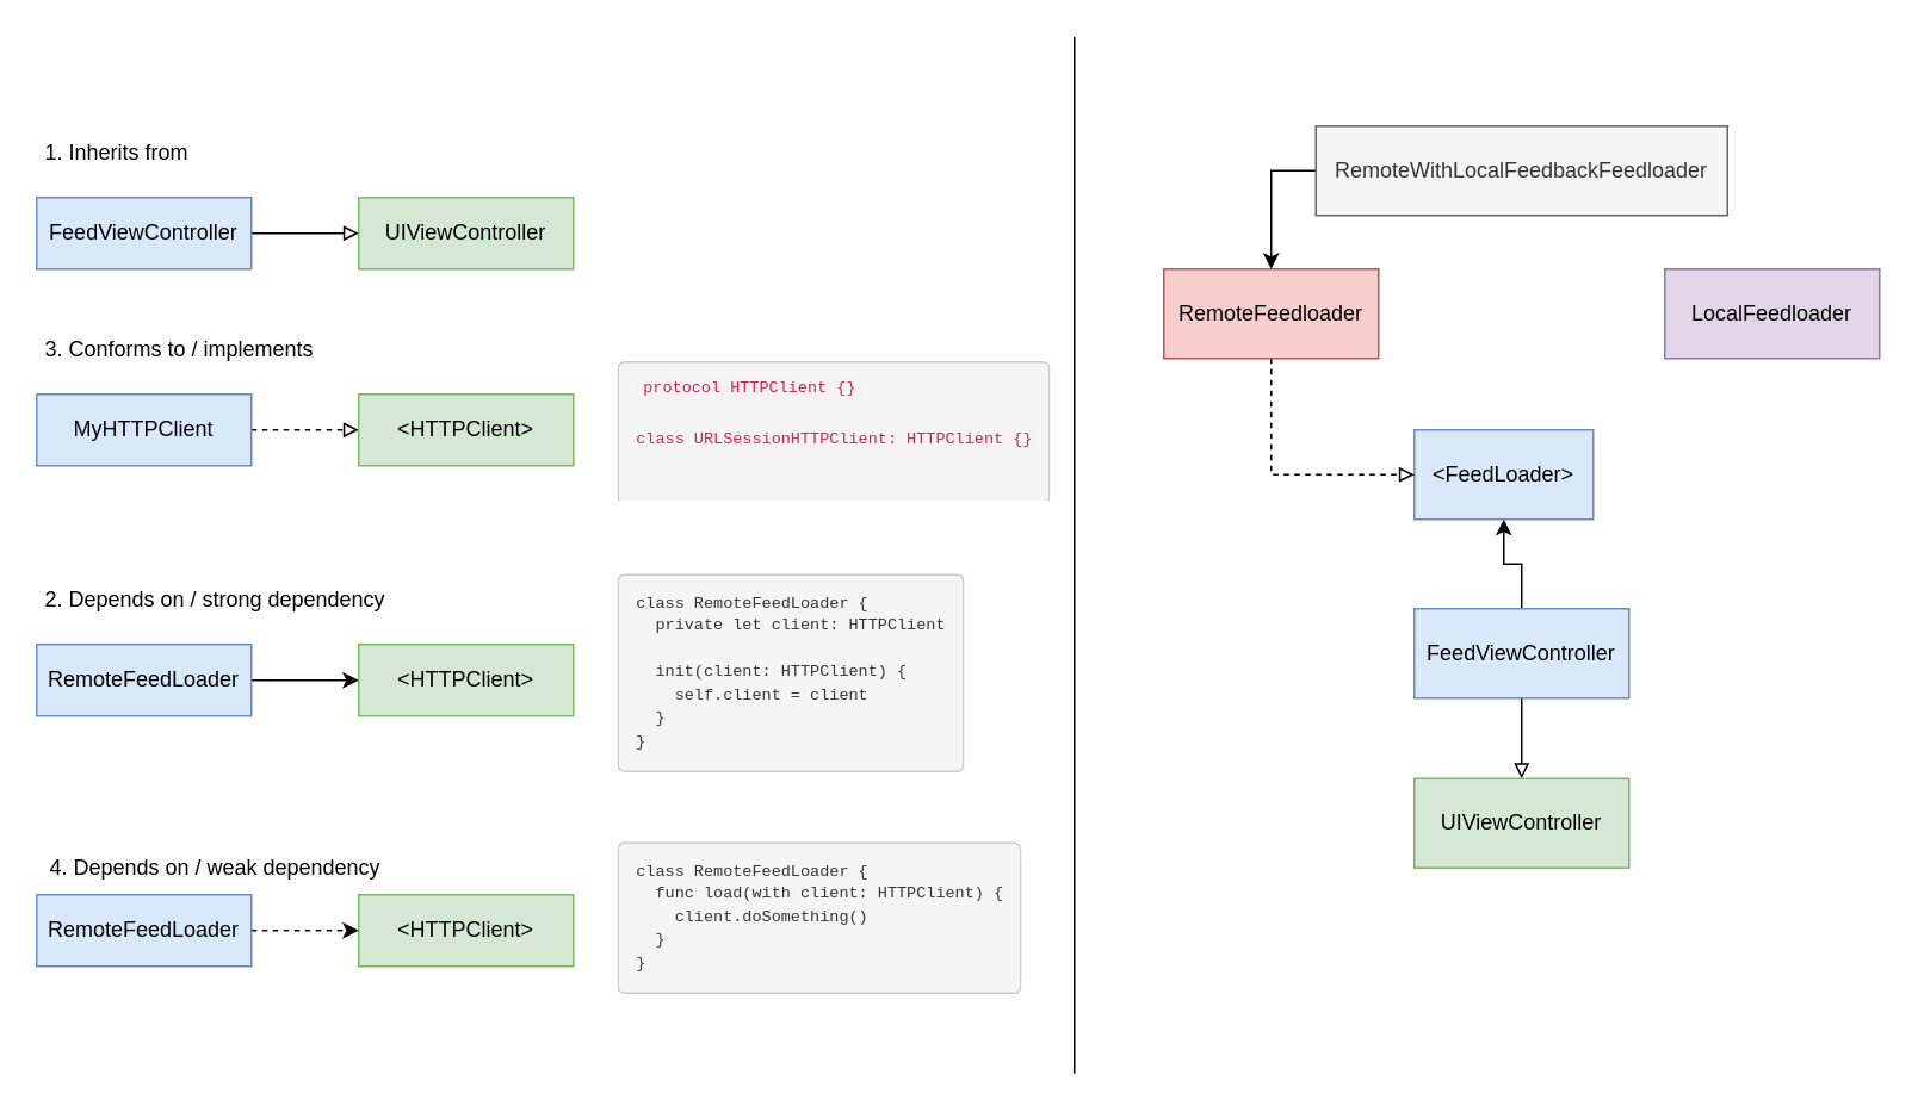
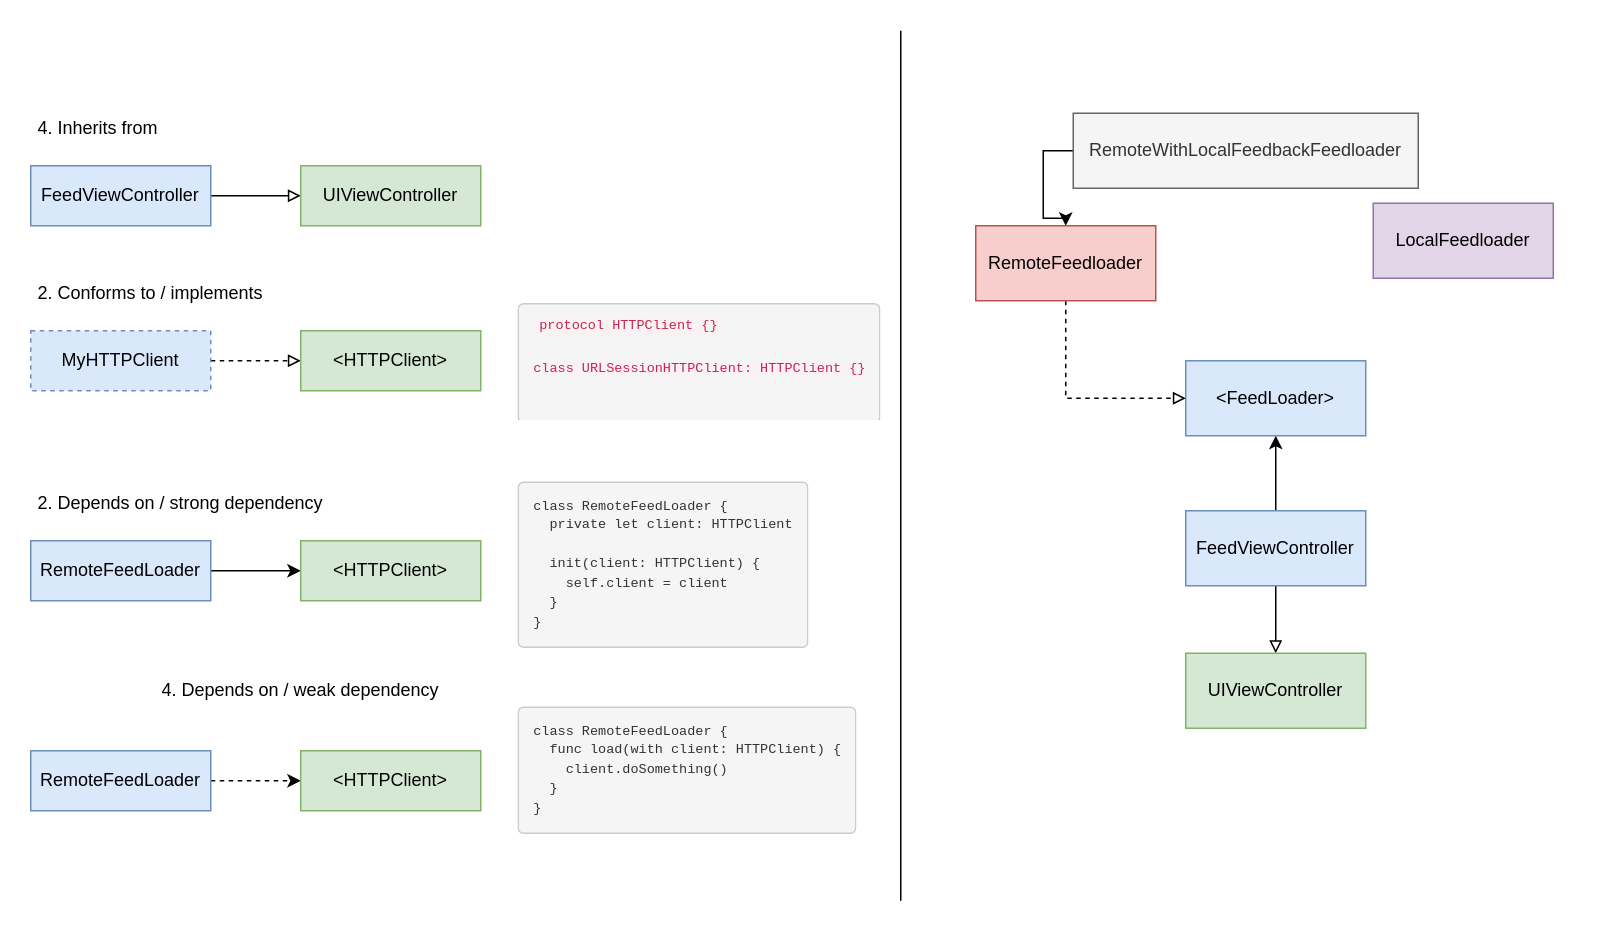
  <mxCell id="0" />
  <mxCell id="1" parent="0" />
  <mxCell id="2" value="" style="edgeStyle=orthogonalEdgeStyle;rounded=0;orthogonalLoop=1;jettySize=auto;html=1;endArrow=block;endFill=0;" edge="1" parent="1" source="3" target="4"><mxGeometry relative="1" as="geometry" /></mxCell>
  <mxCell id="3" value="FeedViewController" style="rounded=0;whiteSpace=wrap;html=1;fillColor=#dae8fc;strokeColor=#6c8ebf;" vertex="1" parent="1"><mxGeometry x="20" y="110" width="120" height="40" as="geometry" /></mxCell>
  <mxCell id="4" value="UIViewController" style="rounded=0;whiteSpace=wrap;html=1;fillColor=#d5e8d4;strokeColor=#82b366;" vertex="1" parent="1"><mxGeometry x="200" y="110" width="120" height="40" as="geometry" /></mxCell>
- <mxCell id="5" value="1. Inherits from" style="text;html=1;strokeColor=none;fillColor=none;align=center;verticalAlign=middle;whiteSpace=wrap;rounded=0;" vertex="1" parent="1"><mxGeometry x="20" y="70" width="90" height="30" as="geometry" /></mxCell>
- <mxCell id="6" value="3. Conforms to / implements" style="text;html=1;strokeColor=none;fillColor=none;align=center;verticalAlign=middle;whiteSpace=wrap;rounded=0;" vertex="1" parent="1"><mxGeometry x="20" y="180" width="160" height="30" as="geometry" /></mxCell>
+ <mxCell id="5" value="4. Inherits from" style="text;html=1;strokeColor=none;fillColor=none;align=center;verticalAlign=middle;whiteSpace=wrap;rounded=0;" vertex="1" parent="1"><mxGeometry x="20" y="70" width="90" height="30" as="geometry" /></mxCell>
+ <mxCell id="6" value="2. Conforms to / implements" style="text;html=1;strokeColor=none;fillColor=none;align=center;verticalAlign=middle;whiteSpace=wrap;rounded=0;" vertex="1" parent="1"><mxGeometry x="20" y="180" width="160" height="30" as="geometry" /></mxCell>
  <mxCell id="7" value="" style="edgeStyle=orthogonalEdgeStyle;rounded=0;orthogonalLoop=1;jettySize=auto;html=1;endArrow=block;endFill=0;dashed=1;" edge="1" parent="1" source="8" target="9"><mxGeometry relative="1" as="geometry" /></mxCell>
- <mxCell id="8" value="MyHTTPClient" style="rounded=0;whiteSpace=wrap;html=1;fillColor=#dae8fc;strokeColor=#6c8ebf;" vertex="1" parent="1"><mxGeometry x="20" y="220" width="120" height="40" as="geometry" /></mxCell>
+ <mxCell id="8" value="MyHTTPClient" style="rounded=0;whiteSpace=wrap;html=1;fillColor=#dae8fc;strokeColor=#6c8ebf;dashed=1;" vertex="1" parent="1"><mxGeometry x="20" y="220" width="120" height="40" as="geometry" /></mxCell>
  <mxCell id="9" value="&amp;lt;HTTPClient&amp;gt;" style="rounded=0;whiteSpace=wrap;html=1;fillColor=#d5e8d4;strokeColor=#82b366;" vertex="1" parent="1"><mxGeometry x="200" y="220" width="120" height="40" as="geometry" /></mxCell>
  <mxCell id="10" value="2. Depends on / strong dependency" style="text;html=1;strokeColor=none;fillColor=none;align=center;verticalAlign=middle;whiteSpace=wrap;rounded=0;" vertex="1" parent="1"><mxGeometry x="20" y="320" width="200" height="30" as="geometry" /></mxCell>
  <mxCell id="11" value="" style="edgeStyle=orthogonalEdgeStyle;rounded=0;orthogonalLoop=1;jettySize=auto;html=1;" edge="1" parent="1" source="12" target="13"><mxGeometry relative="1" as="geometry" /></mxCell>
  <mxCell id="12" value="RemoteFeedLoader" style="rounded=0;whiteSpace=wrap;html=1;fillColor=#dae8fc;strokeColor=#6c8ebf;" vertex="1" parent="1"><mxGeometry x="20" y="360" width="120" height="40" as="geometry" /></mxCell>
  <mxCell id="13" value="&amp;lt;HTTPClient&amp;gt;" style="rounded=0;whiteSpace=wrap;html=1;fillColor=#d5e8d4;strokeColor=#82b366;" vertex="1" parent="1"><mxGeometry x="200" y="360" width="120" height="40" as="geometry" /></mxCell>
- <mxCell id="14" value="4. Depends on / weak dependency" style="text;html=1;strokeColor=none;fillColor=none;align=center;verticalAlign=middle;whiteSpace=wrap;rounded=0;" vertex="1" parent="1"><mxGeometry x="20" y="470" width="200" height="30" as="geometry" /></mxCell>
+ <mxCell id="14" value="4. Depends on / weak dependency" style="text;html=1;strokeColor=none;fillColor=none;align=center;verticalAlign=middle;whiteSpace=wrap;rounded=0;" vertex="1" parent="1"><mxGeometry x="100" y="445" width="200" height="30" as="geometry" /></mxCell>
  <mxCell id="15" value="" style="edgeStyle=orthogonalEdgeStyle;rounded=0;orthogonalLoop=1;jettySize=auto;html=1;dashed=1;" edge="1" parent="1" source="16" target="17"><mxGeometry relative="1" as="geometry" /></mxCell>
  <mxCell id="16" value="RemoteFeedLoader" style="rounded=0;whiteSpace=wrap;html=1;fillColor=#dae8fc;strokeColor=#6c8ebf;" vertex="1" parent="1"><mxGeometry x="20" y="500" width="120" height="40" as="geometry" /></mxCell>
  <mxCell id="17" value="&amp;lt;HTTPClient&amp;gt;" style="rounded=0;whiteSpace=wrap;html=1;fillColor=#d5e8d4;strokeColor=#82b366;" vertex="1" parent="1"><mxGeometry x="200" y="500" width="120" height="40" as="geometry" /></mxCell>
  <mxCell id="18" value="&lt;h1 style=&quot;font-size: 9px;&quot;&gt;&lt;pre style=&quot;font-weight: 400; box-sizing: inherit; overflow: auto; font-family: Menlo, Monaco, Consolas, &amp;quot;courier new&amp;quot;, monospace; font-size: 9px; padding: 9.5px; margin-top: 0px; margin-bottom: 10px; line-height: 1.429; color: rgb(51, 51, 51); word-break: break-all; overflow-wrap: break-word; background-color: rgb(245, 245, 245); border: 1px solid rgb(204, 204, 204); border-radius: 4px;&quot;&gt;class RemoteFeedLoader {&lt;br style=&quot;font-size: 9px;&quot;&gt;  func load(with client: HTTPClient) {&lt;br style=&quot;font-size: 9px;&quot;&gt;    client.doSomething()&lt;br style=&quot;font-size: 9px;&quot;&gt;  }&lt;br style=&quot;font-size: 9px;&quot;&gt;}&lt;/pre&gt;&lt;/h1&gt;" style="text;html=1;strokeColor=none;fillColor=none;spacing=5;spacingTop=-20;whiteSpace=wrap;overflow=hidden;rounded=0;fontSize=9;" vertex="1" parent="1"><mxGeometry x="340" y="475" width="250" height="90" as="geometry" /></mxCell>
  <mxCell id="19" value="&lt;h1 style=&quot;font-size: 9px;&quot;&gt;&lt;pre style=&quot;font-weight: 400; box-sizing: inherit; overflow: auto; font-family: Menlo, Monaco, Consolas, &amp;quot;courier new&amp;quot;, monospace; font-size: 9px; padding: 9.5px; margin-top: 0px; margin-bottom: 10px; line-height: 1.429; color: rgb(51, 51, 51); word-break: break-all; overflow-wrap: break-word; background-color: rgb(245, 245, 245); border: 1px solid rgb(204, 204, 204); border-radius: 4px;&quot;&gt;class RemoteFeedLoader {&lt;br style=&quot;font-size: 9px;&quot;&gt;  private let client: HTTPClient&lt;br style=&quot;font-size: 9px;&quot;&gt;&lt;br style=&quot;font-size: 9px;&quot;&gt;  init(client: HTTPClient) {&lt;br style=&quot;font-size: 9px;&quot;&gt;    self.client = client&lt;br style=&quot;font-size: 9px;&quot;&gt;  }&lt;br style=&quot;font-size: 9px;&quot;&gt;}&lt;/pre&gt;&lt;/h1&gt;" style="text;html=1;strokeColor=none;fillColor=none;spacing=5;spacingTop=-20;whiteSpace=wrap;overflow=hidden;rounded=0;fontSize=9;" vertex="1" parent="1"><mxGeometry x="340" y="325" width="230" height="110" as="geometry" /></mxCell>
  <mxCell id="20" value="&lt;h1 style=&quot;line-height: 0%;&quot;&gt;&lt;pre style=&quot;font-weight: 400; box-sizing: inherit; overflow: auto; font-family: Menlo, Monaco, Consolas, &amp;quot;courier new&amp;quot;, monospace; padding: 9.5px; margin-top: 0px; margin-bottom: 10px; line-height: 70%; color: rgb(51, 51, 51); word-break: break-all; overflow-wrap: break-word; background-color: rgb(245, 245, 245); border: 1px solid rgb(204, 204, 204); border-radius: 4px; font-size: 9px;&quot;&gt;&lt;p style=&quot;box-sizing: inherit; margin: 0px 0px 22px; line-height: 70%; caret-color: rgb(33, 35, 56); color: rgb(33, 35, 56); font-family: metropolis;&quot;&gt;&lt;code style=&quot;box-sizing: inherit; font-family: Menlo, Monaco, Consolas, &amp;quot;courier new&amp;quot;, monospace; padding: 2px 4px; color: rgb(199, 37, 78); background-color: rgb(249, 242, 244); border-radius: 4px; word-break: break-word;&quot;&gt;protocol HTTPClient {}&lt;/code&gt;&lt;/p&gt;&lt;p style=&quot;box-sizing: inherit; margin: 0px 0px 22px; line-height: 70%; caret-color: rgb(33, 35, 56); color: rgb(33, 35, 56); font-family: metropolis;&quot;&gt;&lt;span style=&quot;color: rgb(199, 37, 78); font-family: Menlo, Monaco, Consolas, &amp;quot;courier new&amp;quot;, monospace; background-color: rgb(249, 242, 244); white-space: normal;&quot;&gt;class URLSessionHTTPClient: HTTPClient {}&lt;/span&gt;&lt;/p&gt;&lt;/pre&gt;&lt;/h1&gt;" style="text;html=1;strokeColor=none;fillColor=none;spacing=5;spacingTop=-20;whiteSpace=wrap;overflow=hidden;rounded=0;fontSize=9;" vertex="1" parent="1"><mxGeometry x="340" y="200" width="270" height="80" as="geometry" /></mxCell>
  <mxCell id="21" value="" style="endArrow=none;html=1;rounded=0;" edge="1" parent="1"><mxGeometry width="50" height="50" relative="1" as="geometry"><mxPoint x="600" y="600" as="sourcePoint" /><mxPoint x="600" as="targetPoint" y="20" /></mxGeometry></mxCell>
  <mxCell id="22" value="" style="edgeStyle=orthogonalEdgeStyle;rounded=0;orthogonalLoop=1;jettySize=auto;html=1;endArrow=block;endFill=0;" edge="1" parent="1" source="24" target="25"><mxGeometry relative="1" as="geometry" /></mxCell>
  <mxCell id="23" value="" style="edgeStyle=orthogonalEdgeStyle;rounded=0;orthogonalLoop=1;jettySize=auto;html=1;" edge="1" parent="1" source="24" target="26"><mxGeometry relative="1" as="geometry" /></mxCell>
  <mxCell id="24" value="FeedViewController" style="rounded=0;whiteSpace=wrap;html=1;fillColor=#dae8fc;strokeColor=#6c8ebf;" vertex="1" parent="1"><mxGeometry x="790" y="340" width="120" height="50" as="geometry" /></mxCell>
  <mxCell id="25" value="UIViewController" style="rounded=0;whiteSpace=wrap;html=1;fillColor=#d5e8d4;strokeColor=#82b366;" vertex="1" parent="1"><mxGeometry x="790" y="435" width="120" height="50" as="geometry" /></mxCell>
- <mxCell id="26" value="&amp;lt;FeedLoader&amp;gt;" style="rounded=0;whiteSpace=wrap;html=1;fillColor=#dae8fc;strokeColor=#6c8ebf;" vertex="1" parent="1"><mxGeometry x="790" y="240" width="100" height="50" as="geometry" /></mxCell>
+ <mxCell id="26" value="&amp;lt;FeedLoader&amp;gt;" style="rounded=0;whiteSpace=wrap;html=1;fillColor=#dae8fc;strokeColor=#6c8ebf;" vertex="1" parent="1"><mxGeometry x="790" y="240" width="120" height="50" as="geometry" /></mxCell>
  <mxCell id="27" style="edgeStyle=orthogonalEdgeStyle;rounded=0;orthogonalLoop=1;jettySize=auto;html=1;entryX=0;entryY=0.5;entryDx=0;entryDy=0;exitX=0.5;exitY=1;exitDx=0;exitDy=0;endArrow=block;endFill=0;dashed=1;" edge="1" parent="1" source="28" target="26"><mxGeometry relative="1" as="geometry" /></mxCell>
  <mxCell id="28" value="RemoteFeedloader" style="rounded=0;whiteSpace=wrap;html=1;fillColor=#f8cecc;strokeColor=#b85450;" vertex="1" parent="1"><mxGeometry x="650" y="150" width="120" height="50" as="geometry" /></mxCell>
- <mxCell id="29" value="LocalFeedloader" style="rounded=0;whiteSpace=wrap;html=1;fillColor=#e1d5e7;strokeColor=#9673a6;" vertex="1" parent="1"><mxGeometry x="930" y="150" width="120" height="50" as="geometry" /></mxCell>
+ <mxCell id="29" value="LocalFeedloader" style="rounded=0;whiteSpace=wrap;html=1;fillColor=#e1d5e7;strokeColor=#9673a6;" vertex="1" parent="1"><mxGeometry x="915" y="135" width="120" height="50" as="geometry" /></mxCell>
  <mxCell id="30" style="edgeStyle=orthogonalEdgeStyle;rounded=0;orthogonalLoop=1;jettySize=auto;html=1;exitX=0;exitY=0.5;exitDx=0;exitDy=0;" edge="1" parent="1" source="31" target="28"><mxGeometry relative="1" as="geometry" /></mxCell>
- <mxCell id="31" value="RemoteWithLocalFeedbackFeedloader" style="rounded=0;whiteSpace=wrap;html=1;fillColor=#f5f5f5;strokeColor=#666666;fontColor=#333333;" vertex="1" parent="1"><mxGeometry x="735" y="70" width="230" height="50" as="geometry" /></mxCell>
+ <mxCell id="31" value="RemoteWithLocalFeedbackFeedloader" style="rounded=0;whiteSpace=wrap;html=1;fillColor=#f5f5f5;strokeColor=#666666;fontColor=#333333;" vertex="1" parent="1"><mxGeometry x="715" y="75" width="230" height="50" as="geometry" /></mxCell>
